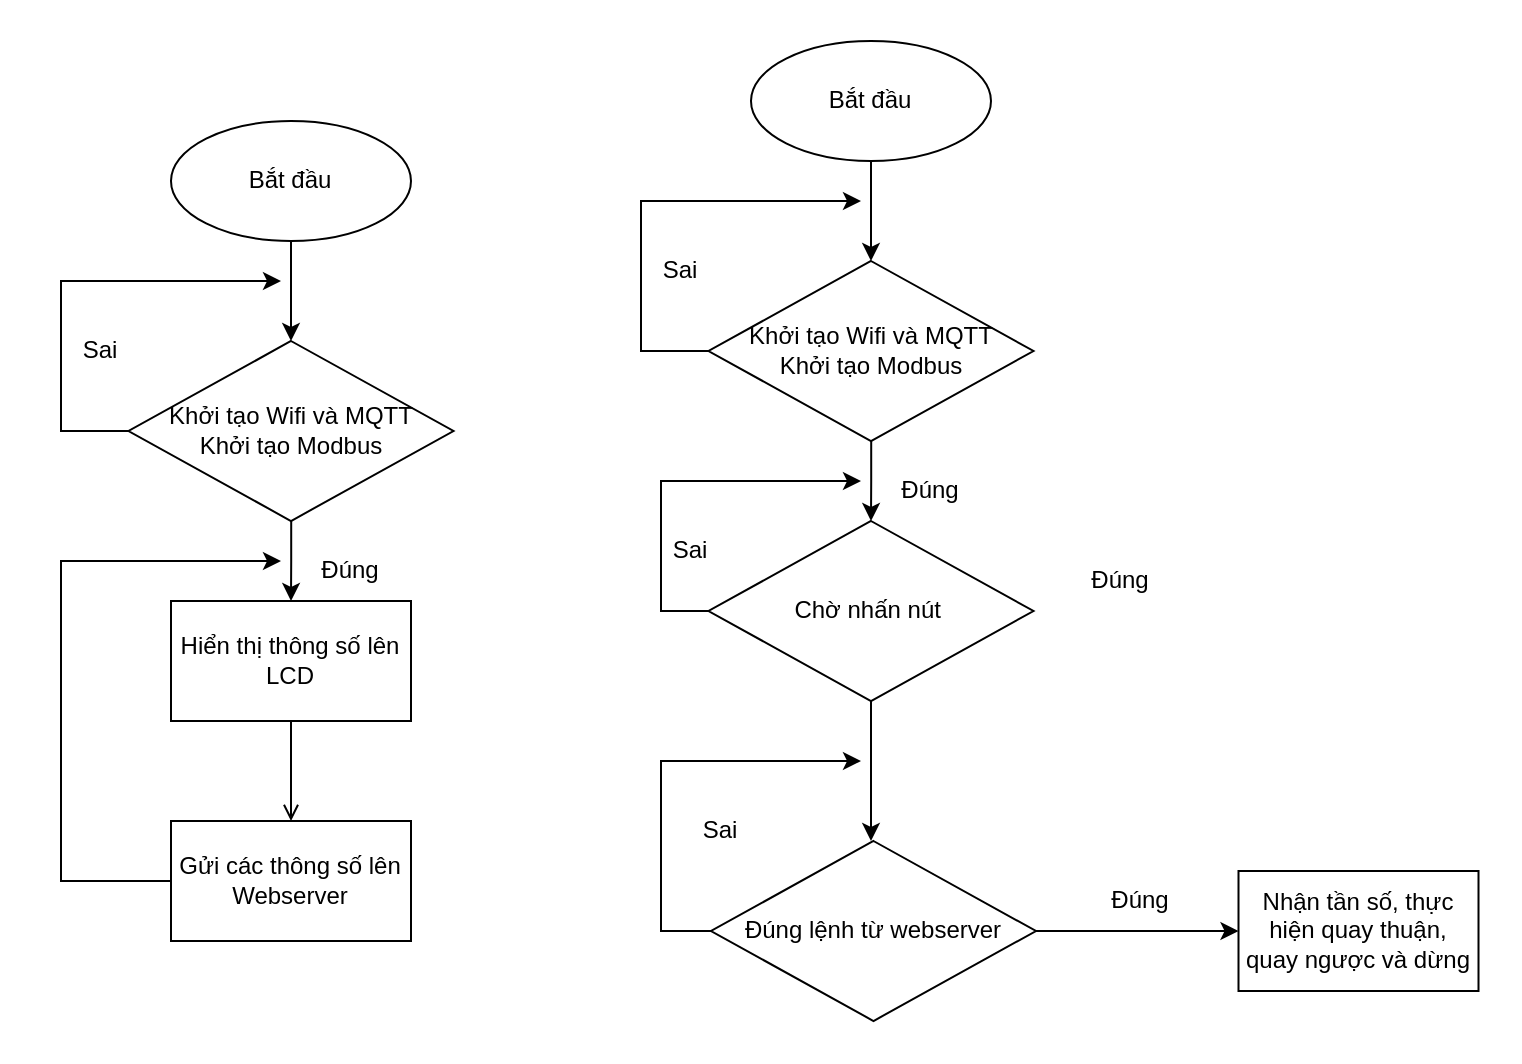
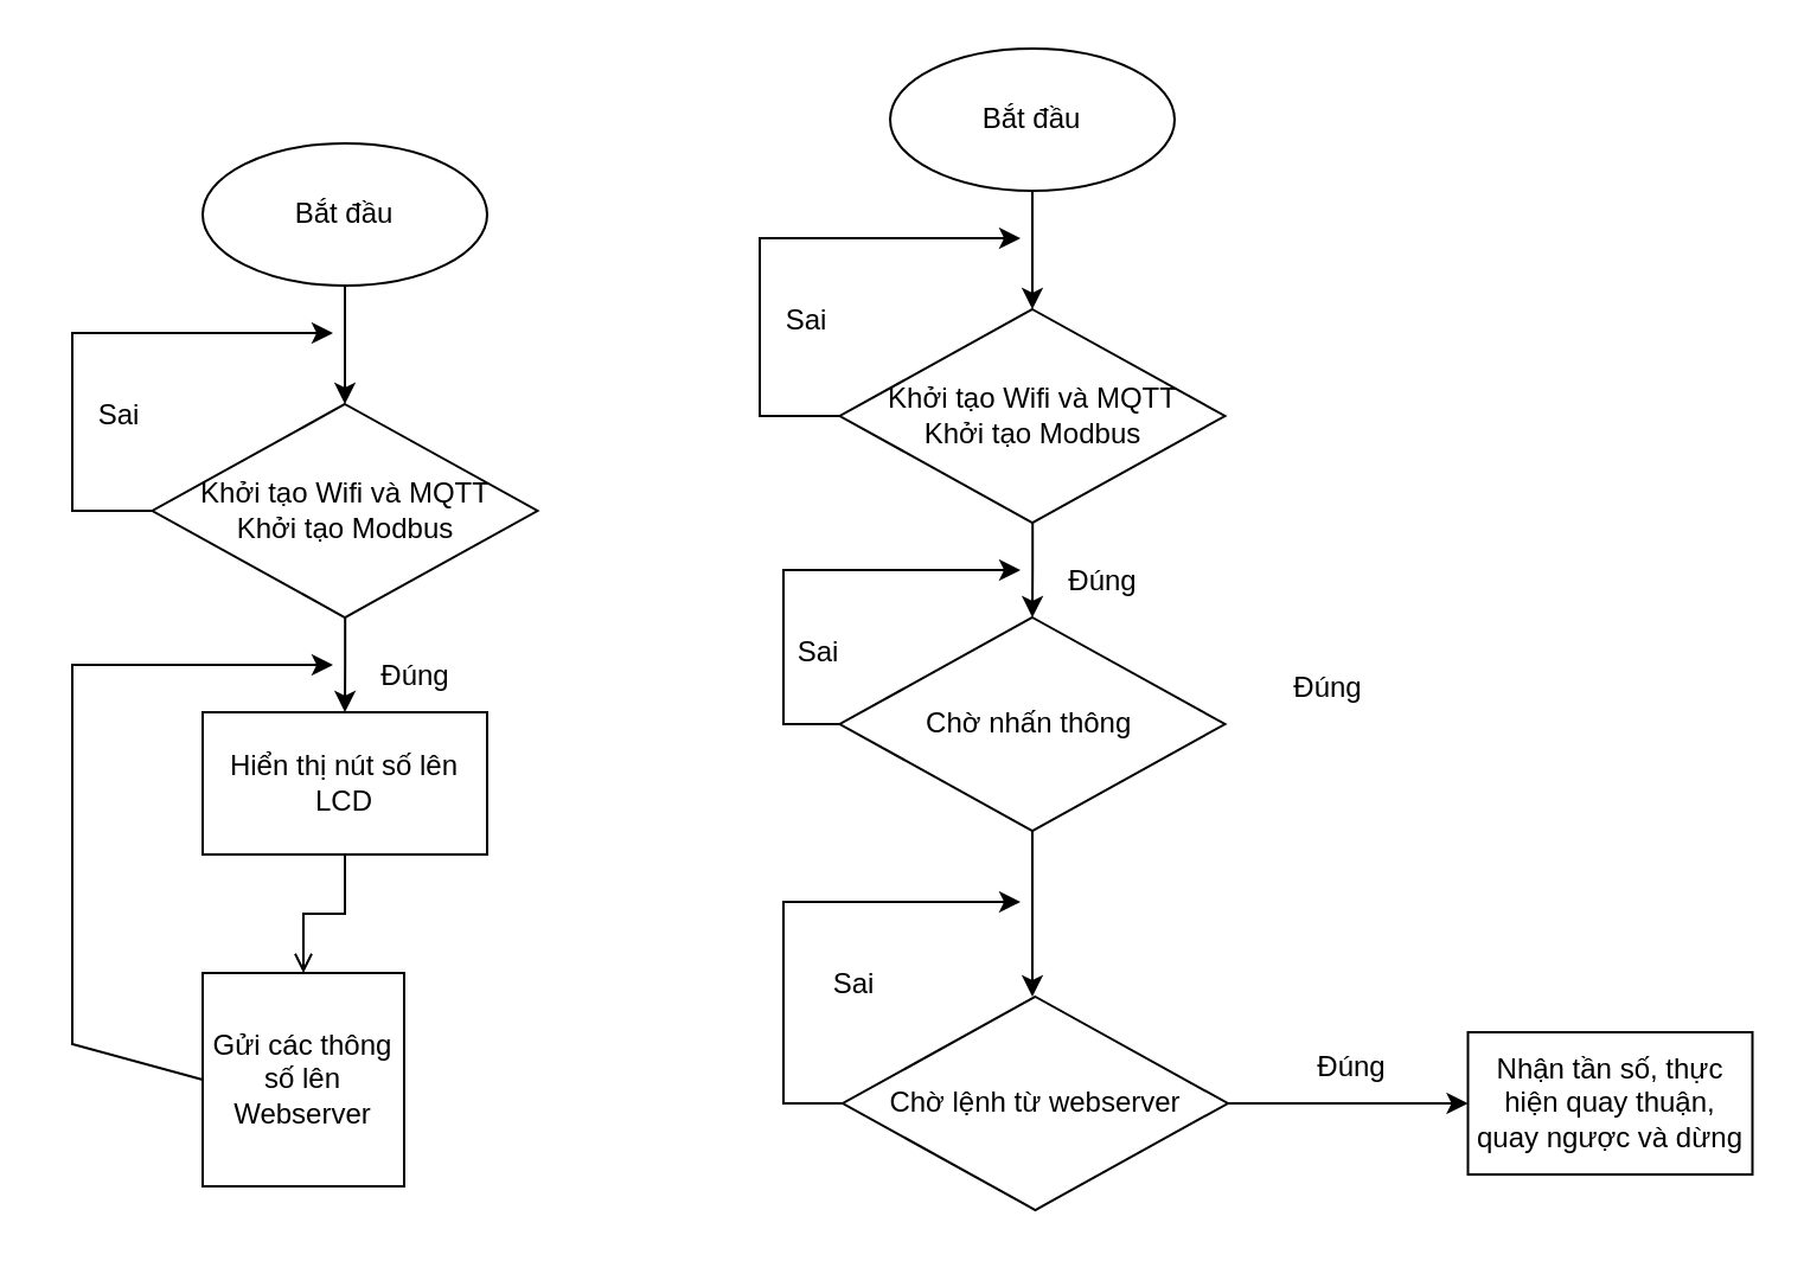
  <mxCell id="0" />
  <mxCell id="1" parent="0" />
  <mxCell id="2" style="edgeStyle=orthogonalEdgeStyle;rounded=0;orthogonalLoop=1;jettySize=auto;html=1;entryX=0.5;entryY=0;entryDx=0;entryDy=0;" edge="1" parent="1" source="3" target="6"><mxGeometry relative="1" as="geometry" /></mxCell>
  <mxCell id="3" value="Bắt đầu" style="ellipse;whiteSpace=wrap;html=1;" vertex="1" parent="1"><mxGeometry x="85" y="60" width="120" height="60" as="geometry" /></mxCell>
  <mxCell id="4" style="edgeStyle=orthogonalEdgeStyle;rounded=0;orthogonalLoop=1;jettySize=auto;html=1;" edge="1" parent="1" source="6"><mxGeometry relative="1" as="geometry"><mxPoint x="140" y="140" as="targetPoint" /><Array as="points"><mxPoint x="30" y="215" /><mxPoint x="30" y="140" /></Array></mxGeometry></mxCell>
  <mxCell id="5" style="edgeStyle=orthogonalEdgeStyle;rounded=0;orthogonalLoop=1;jettySize=auto;html=1;" edge="1" parent="1" source="6"><mxGeometry relative="1" as="geometry"><mxPoint x="145" y="300" as="targetPoint" /></mxGeometry></mxCell>
  <mxCell id="6" value="Khởi tạo Wifi và MQTT&lt;br&gt;Khởi tạo Modbus" style="rhombus;whiteSpace=wrap;html=1;" vertex="1" parent="1"><mxGeometry x="63.75" y="170" width="162.5" height="90" as="geometry" /></mxCell>
  <mxCell id="7" style="edgeStyle=orthogonalEdgeStyle;rounded=0;orthogonalLoop=1;jettySize=auto;html=1;entryX=0.5;entryY=0;entryDx=0;entryDy=0;endArrow=open;" edge="1" parent="1" source="8" target="9"><mxGeometry relative="1" as="geometry" /></mxCell>
- <mxCell id="8" value="Hiển thị thông số lên LCD" style="rounded=0;whiteSpace=wrap;html=1;" vertex="1" parent="1"><mxGeometry x="85" y="300" width="120" height="60" as="geometry" /></mxCell>
- <mxCell id="9" value="Gửi các thông số lên Webserver" style="rounded=0;whiteSpace=wrap;html=1;" vertex="1" parent="1"><mxGeometry x="85" y="410" width="120" height="60" as="geometry" /></mxCell>
+ <mxCell id="8" value="Hiển thị nút số lên LCD" style="rounded=0;whiteSpace=wrap;html=1;" vertex="1" parent="1"><mxGeometry x="85" y="300" width="120" height="60" as="geometry" /></mxCell>
+ <mxCell id="9" value="Gửi các thông số lên Webserver" style="rounded=0;whiteSpace=wrap;html=1;" vertex="1" parent="1"><mxGeometry x="85" y="410" width="85" height="90" as="geometry" /></mxCell>
  <mxCell id="10" value="" style="endArrow=classic;html=1;rounded=0;exitX=0;exitY=0.5;exitDx=0;exitDy=0;" edge="1" parent="1" source="9"><mxGeometry width="50" height="50" relative="1" as="geometry"><mxPoint x="80" y="440" as="sourcePoint" /><mxPoint x="140" y="280" as="targetPoint" /><Array as="points"><mxPoint x="30" y="440" /><mxPoint x="30" y="280" /></Array></mxGeometry></mxCell>
  <mxCell id="11" value="Đúng" style="text;html=1;strokeColor=none;fillColor=none;align=center;verticalAlign=middle;whiteSpace=wrap;rounded=0;" vertex="1" parent="1"><mxGeometry x="145" y="270" width="60" height="30" as="geometry" /></mxCell>
  <mxCell id="12" value="Sai" style="text;html=1;strokeColor=none;fillColor=none;align=center;verticalAlign=middle;whiteSpace=wrap;rounded=0;" vertex="1" parent="1"><mxGeometry x="20" y="160" width="60" height="30" as="geometry" /></mxCell>
  <mxCell id="13" style="edgeStyle=orthogonalEdgeStyle;rounded=0;orthogonalLoop=1;jettySize=auto;html=1;entryX=0.5;entryY=0;entryDx=0;entryDy=0;" edge="1" parent="1" source="14" target="17"><mxGeometry relative="1" as="geometry" /></mxCell>
  <mxCell id="14" value="Bắt đầu" style="ellipse;whiteSpace=wrap;html=1;" vertex="1" parent="1"><mxGeometry x="375" y="20" width="120" height="60" as="geometry" /></mxCell>
  <mxCell id="15" style="edgeStyle=orthogonalEdgeStyle;rounded=0;orthogonalLoop=1;jettySize=auto;html=1;" edge="1" parent="1" source="17"><mxGeometry relative="1" as="geometry"><mxPoint x="430" y="100" as="targetPoint" /><Array as="points"><mxPoint x="320" y="175" /><mxPoint x="320" y="100" /></Array></mxGeometry></mxCell>
  <mxCell id="16" style="edgeStyle=orthogonalEdgeStyle;rounded=0;orthogonalLoop=1;jettySize=auto;html=1;" edge="1" parent="1" source="17"><mxGeometry relative="1" as="geometry"><mxPoint x="435" y="260" as="targetPoint" /></mxGeometry></mxCell>
  <mxCell id="17" value="Khởi tạo Wifi và MQTT&lt;br&gt;Khởi tạo Modbus" style="rhombus;whiteSpace=wrap;html=1;" vertex="1" parent="1"><mxGeometry x="353.75" y="130" width="162.5" height="90" as="geometry" /></mxCell>
  <mxCell id="18" style="edgeStyle=orthogonalEdgeStyle;rounded=0;orthogonalLoop=1;jettySize=auto;html=1;entryX=0.5;entryY=0;entryDx=0;entryDy=0;" edge="1" parent="1"><mxGeometry relative="1" as="geometry"><mxPoint x="435" y="320" as="sourcePoint" /><mxPoint x="435" y="420" as="targetPoint" /></mxGeometry></mxCell>
  <mxCell id="19" value="Đúng" style="text;html=1;strokeColor=none;fillColor=none;align=center;verticalAlign=middle;whiteSpace=wrap;rounded=0;" vertex="1" parent="1"><mxGeometry x="435" y="230" width="60" height="30" as="geometry" /></mxCell>
  <mxCell id="20" value="Sai" style="text;html=1;strokeColor=none;fillColor=none;align=center;verticalAlign=middle;whiteSpace=wrap;rounded=0;" vertex="1" parent="1"><mxGeometry x="310" y="120" width="60" height="30" as="geometry" /></mxCell>
  <mxCell id="21" style="edgeStyle=orthogonalEdgeStyle;rounded=0;orthogonalLoop=1;jettySize=auto;html=1;" edge="1" parent="1" source="22"><mxGeometry relative="1" as="geometry"><mxPoint x="430" y="240" as="targetPoint" /><Array as="points"><mxPoint x="330" y="305" /><mxPoint x="330" y="240" /></Array></mxGeometry></mxCell>
- <mxCell id="22" value="Chờ nhấn nút&amp;nbsp;" style="rhombus;whiteSpace=wrap;html=1;" vertex="1" parent="1"><mxGeometry x="353.75" y="260" width="162.5" height="90" as="geometry" /></mxCell>
+ <mxCell id="22" value="Chờ nhấn thông&amp;nbsp;" style="rhombus;whiteSpace=wrap;html=1;" vertex="1" parent="1"><mxGeometry x="353.75" y="260" width="162.5" height="90" as="geometry" /></mxCell>
  <mxCell id="23" style="edgeStyle=orthogonalEdgeStyle;rounded=0;orthogonalLoop=1;jettySize=auto;html=1;" edge="1" parent="1" source="25"><mxGeometry relative="1" as="geometry"><mxPoint x="430" y="380" as="targetPoint" /><Array as="points"><mxPoint x="330" y="465" /><mxPoint x="330" y="380" /></Array></mxGeometry></mxCell>
  <mxCell id="24" value="" style="edgeStyle=orthogonalEdgeStyle;rounded=0;orthogonalLoop=1;jettySize=auto;html=1;" edge="1" parent="1" source="25" target="28"><mxGeometry relative="1" as="geometry" /></mxCell>
- <mxCell id="25" value="Đúng lệnh từ webserver" style="rhombus;whiteSpace=wrap;html=1;" vertex="1" parent="1"><mxGeometry x="355" y="420" width="162.5" height="90" as="geometry" /></mxCell>
+ <mxCell id="25" value="Chờ lệnh từ webserver" style="rhombus;whiteSpace=wrap;html=1;" vertex="1" parent="1"><mxGeometry x="355" y="420" width="162.5" height="90" as="geometry" /></mxCell>
  <mxCell id="26" value="Sai" style="text;html=1;strokeColor=none;fillColor=none;align=center;verticalAlign=middle;whiteSpace=wrap;rounded=0;" vertex="1" parent="1"><mxGeometry x="315" y="260" width="60" height="30" as="geometry" /></mxCell>
  <mxCell id="27" value="Sai" style="text;html=1;strokeColor=none;fillColor=none;align=center;verticalAlign=middle;whiteSpace=wrap;rounded=0;" vertex="1" parent="1"><mxGeometry x="330" y="400" width="60" height="30" as="geometry" /></mxCell>
  <mxCell id="28" value="&lt;span style=&quot;&quot;&gt;Nhận tần số, thực hiện quay thuận, quay ngược và dừng&lt;/span&gt;" style="whiteSpace=wrap;html=1;" vertex="1" parent="1"><mxGeometry x="618.75" y="435" width="120" height="60" as="geometry" /></mxCell>
  <mxCell id="29" value="Đúng" style="text;html=1;strokeColor=none;fillColor=none;align=center;verticalAlign=middle;whiteSpace=wrap;rounded=0;" vertex="1" parent="1"><mxGeometry x="530" y="275" width="60" height="30" as="geometry" /></mxCell>
  <mxCell id="30" value="Đúng" style="text;html=1;strokeColor=none;fillColor=none;align=center;verticalAlign=middle;whiteSpace=wrap;rounded=0;" vertex="1" parent="1"><mxGeometry x="540" y="435" width="60" height="30" as="geometry" /></mxCell>
